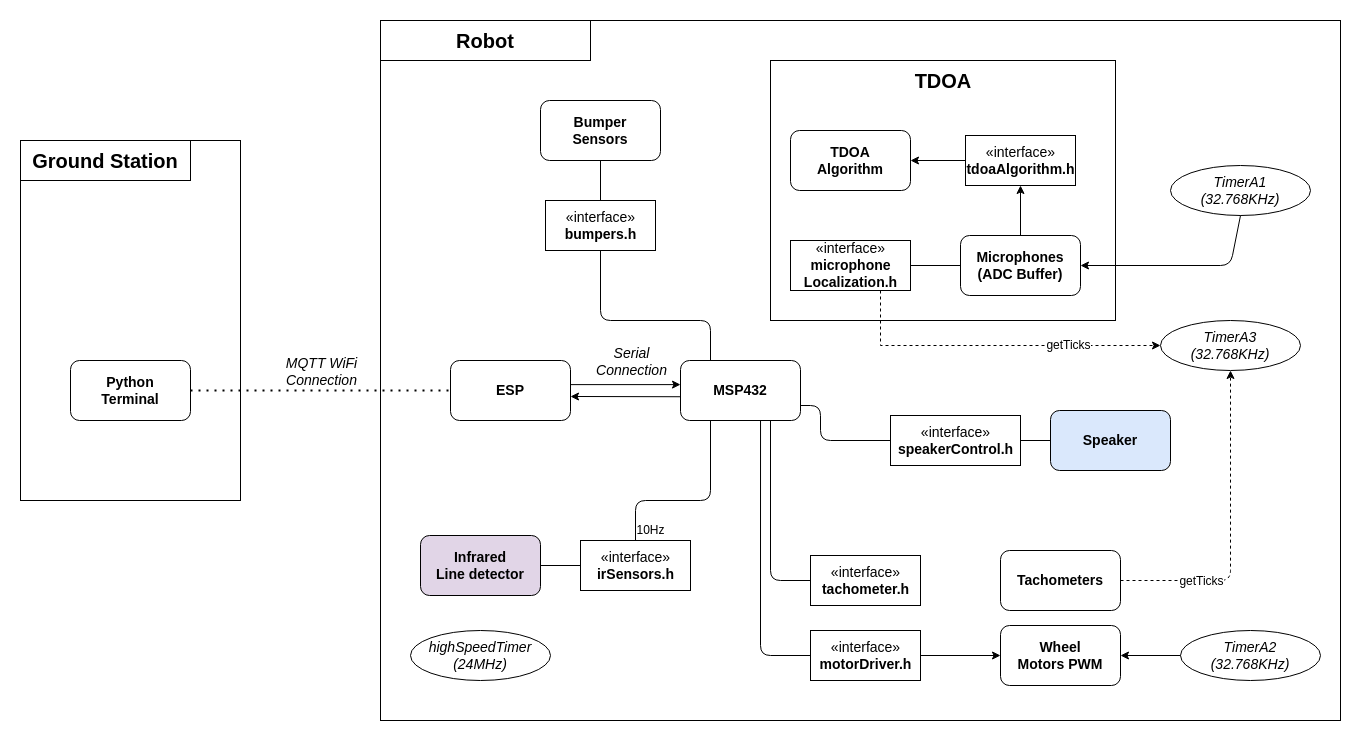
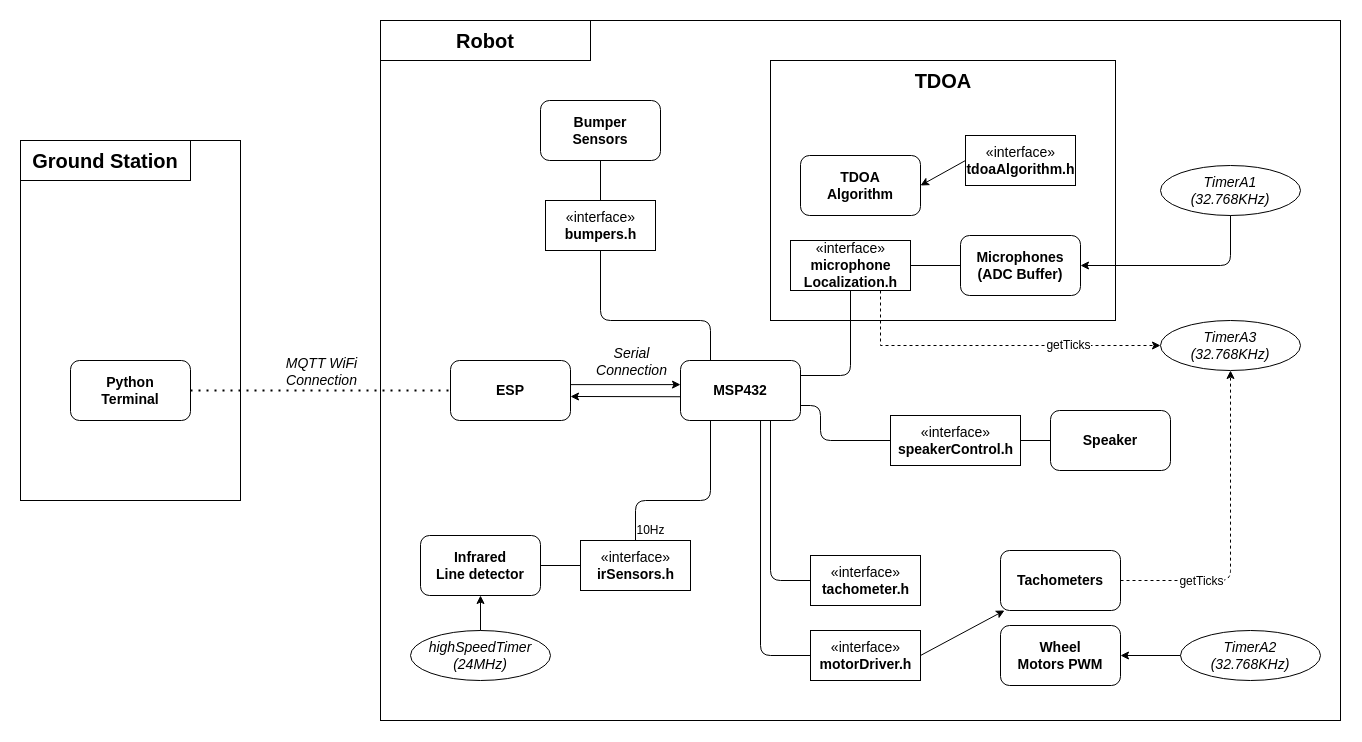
  <mxCell id="0" />
  <mxCell id="1" parent="0" />
  <mxCell id="2" value="" style="rounded=0;whiteSpace=wrap;html=1;fontSize=14;fillColor=none;" parent="1" vertex="1"><mxGeometry x="380" y="20" width="960" height="700" as="geometry" /></mxCell>
  <mxCell id="3" value="" style="rounded=0;whiteSpace=wrap;html=1;fontSize=14;fillColor=none;" parent="1" vertex="1"><mxGeometry x="770" y="60" width="345" height="260" as="geometry" /></mxCell>
  <mxCell id="4" value="" style="rounded=0;whiteSpace=wrap;html=1;fontSize=14;fillColor=none;" parent="1" vertex="1"><mxGeometry x="20" y="140" width="220" height="360" as="geometry" /></mxCell>
  <mxCell id="5" value="&lt;font style=&quot;font-size: 20px&quot;&gt;&lt;b&gt;Ground Station&lt;/b&gt;&lt;/font&gt;" style="text;html=1;fillColor=none;align=center;verticalAlign=middle;whiteSpace=wrap;rounded=0;strokeColor=#000000;" parent="1" vertex="1"><mxGeometry x="20" y="140" width="170" height="40" as="geometry" /></mxCell>
  <mxCell id="6" value="&lt;span style=&quot;font-size: 14px;&quot;&gt;Python&lt;/span&gt;&lt;br style=&quot;font-size: 14px;&quot;&gt;&lt;span style=&quot;font-size: 14px;&quot;&gt;Terminal&lt;/span&gt;" style="rounded=1;whiteSpace=wrap;html=1;fontSize=14;fontStyle=1" parent="1" vertex="1"><mxGeometry x="70" y="360" width="120" height="60" as="geometry" /></mxCell>
  <mxCell id="7" value="ESP" style="rounded=1;whiteSpace=wrap;html=1;fontSize=14;fontStyle=1" parent="1" vertex="1"><mxGeometry x="450" y="360" width="120" height="60" as="geometry" /></mxCell>
  <mxCell id="8" value="Bumper&lt;br style=&quot;font-size: 14px;&quot;&gt;Sensors" style="rounded=1;whiteSpace=wrap;html=1;fontSize=14;fontStyle=1" parent="1" vertex="1"><mxGeometry x="540" y="100" width="120" height="60" as="geometry" /></mxCell>
  <mxCell id="9" value="MSP432" style="rounded=1;whiteSpace=wrap;html=1;fontSize=14;fontStyle=1" parent="1" vertex="1"><mxGeometry x="680" y="360" width="120" height="60" as="geometry" /></mxCell>
- <mxCell id="10" value="Speaker" style="rounded=1;whiteSpace=wrap;html=1;fontSize=14;fontStyle=1;fillColor=#dae8fc;" parent="1" vertex="1"><mxGeometry x="1050" y="410" width="120" height="60" as="geometry" /></mxCell>
+ <mxCell id="10" value="Speaker" style="rounded=1;whiteSpace=wrap;html=1;fontSize=14;fontStyle=1" parent="1" vertex="1"><mxGeometry x="1050" y="410" width="120" height="60" as="geometry" /></mxCell>
  <mxCell id="11" value="Microphones&lt;br&gt;(ADC Buffer)" style="rounded=1;whiteSpace=wrap;html=1;fontSize=14;fontStyle=1" parent="1" vertex="1"><mxGeometry x="960" y="235" width="120" height="60" as="geometry" /></mxCell>
- <mxCell id="12" value="Infrared&lt;br style=&quot;font-size: 14px&quot;&gt;Line detector" style="rounded=1;whiteSpace=wrap;html=1;fontSize=14;fontStyle=1;fillColor=#e1d5e7;" parent="1" vertex="1"><mxGeometry x="420" y="535" width="120" height="60" as="geometry" /></mxCell>
+ <mxCell id="12" value="Infrared&lt;br style=&quot;font-size: 14px&quot;&gt;Line detector" style="rounded=1;whiteSpace=wrap;html=1;fontSize=14;fontStyle=1" parent="1" vertex="1"><mxGeometry x="420" y="535" width="120" height="60" as="geometry" /></mxCell>
  <mxCell id="13" value="" style="endArrow=none;html=1;exitX=0;exitY=0.5;exitDx=0;exitDy=0;entryX=1;entryY=0.75;entryDx=0;entryDy=0;" parent="1" source="23" target="9" edge="1"><mxGeometry width="50" height="50" relative="1" as="geometry"><mxPoint x="750" y="490" as="sourcePoint" /><mxPoint x="750" y="430" as="targetPoint" /><Array as="points"><mxPoint x="820" y="440" /><mxPoint x="820" y="405" /></Array></mxGeometry></mxCell>
  <mxCell id="14" value="" style="endArrow=none;dashed=1;html=1;dashPattern=1 3;strokeWidth=2;exitX=1;exitY=0.5;exitDx=0;exitDy=0;entryX=0;entryY=0.5;entryDx=0;entryDy=0;" parent="1" source="6" target="7" edge="1"><mxGeometry width="50" height="50" relative="1" as="geometry"><mxPoint x="680" y="470" as="sourcePoint" /><mxPoint x="730" y="420" as="targetPoint" /></mxGeometry></mxCell>
  <mxCell id="15" value="MQTT WiFi&lt;br style=&quot;font-size: 14px&quot;&gt;Connection" style="edgeLabel;html=1;align=center;verticalAlign=middle;resizable=0;points=[];fontSize=14;fontStyle=2" parent="14" vertex="1" connectable="0"><mxGeometry x="0.3" y="3" relative="1" as="geometry"><mxPoint x="-39" y="-17" as="offset" /></mxGeometry></mxCell>
  <mxCell id="16" value="&lt;font style=&quot;font-size: 20px&quot;&gt;&lt;b&gt;Robot&lt;/b&gt;&lt;/font&gt;" style="text;html=1;align=center;verticalAlign=middle;whiteSpace=wrap;rounded=0;strokeColor=#000000;" parent="1" vertex="1"><mxGeometry x="380" y="20" width="210" height="40" as="geometry" /></mxCell>
  <mxCell id="17" value="«interface»&lt;br style=&quot;font-size: 14px;&quot;&gt;&lt;b style=&quot;font-size: 14px;&quot;&gt;irSensors.h&lt;/b&gt;" style="html=1;fontSize=14;" parent="1" vertex="1"><mxGeometry x="580" y="540" width="110" height="50" as="geometry" /></mxCell>
  <mxCell id="18" value="" style="endArrow=none;html=1;exitX=0.5;exitY=0;exitDx=0;exitDy=0;entryX=0.25;entryY=1;entryDx=0;entryDy=0;" parent="1" source="17" target="9" edge="1"><mxGeometry width="50" height="50" relative="1" as="geometry"><mxPoint x="740" y="410" as="sourcePoint" /><mxPoint x="700" y="460" as="targetPoint" /><Array as="points"><mxPoint x="635" y="500" /><mxPoint x="710" y="500" /></Array></mxGeometry></mxCell>
  <mxCell id="19" value="" style="endArrow=none;html=1;exitX=1;exitY=0.5;exitDx=0;exitDy=0;entryX=0;entryY=0.5;entryDx=0;entryDy=0;" parent="1" source="12" target="17" edge="1"><mxGeometry width="50" height="50" relative="1" as="geometry"><mxPoint x="750" y="420" as="sourcePoint" /><mxPoint x="750" y="380" as="targetPoint" /></mxGeometry></mxCell>
  <mxCell id="20" value="" style="endArrow=classic;html=1;fontSize=14;exitX=1.002;exitY=0.402;exitDx=0;exitDy=0;exitPerimeter=0;entryX=0;entryY=0.402;entryDx=0;entryDy=0;entryPerimeter=0;" parent="1" source="7" target="9" edge="1"><mxGeometry width="50" height="50" relative="1" as="geometry"><mxPoint x="600" y="370" as="sourcePoint" /><mxPoint x="679" y="387" as="targetPoint" /></mxGeometry></mxCell>
  <mxCell id="21" value="Serial &lt;br&gt;Connection" style="edgeLabel;html=1;align=center;verticalAlign=middle;resizable=0;points=[];fontSize=14;fontStyle=2" parent="20" vertex="1" connectable="0"><mxGeometry x="0.417" relative="1" as="geometry"><mxPoint x="-18.24" y="-24.12" as="offset" /></mxGeometry></mxCell>
  <mxCell id="22" value="" style="endArrow=classic;html=1;fontSize=14;exitX=-0.003;exitY=0.604;exitDx=0;exitDy=0;exitPerimeter=0;" parent="1" source="9" edge="1"><mxGeometry width="50" height="50" relative="1" as="geometry"><mxPoint x="580" y="385" as="sourcePoint" /><mxPoint x="570" y="396" as="targetPoint" /></mxGeometry></mxCell>
  <mxCell id="23" value="«interface»&lt;br style=&quot;font-size: 14px&quot;&gt;&lt;b style=&quot;font-size: 14px&quot;&gt;speakerControl.h&lt;br&gt;&lt;/b&gt;" style="html=1;fontSize=14;" parent="1" vertex="1"><mxGeometry x="890" y="415" width="130" height="50" as="geometry" /></mxCell>
  <mxCell id="24" value="" style="endArrow=none;html=1;exitX=0;exitY=0.5;exitDx=0;exitDy=0;entryX=1;entryY=0.5;entryDx=0;entryDy=0;" parent="1" source="10" target="23" edge="1"><mxGeometry width="50" height="50" relative="1" as="geometry"><mxPoint x="750" y="490" as="sourcePoint" /><mxPoint x="750" y="430" as="targetPoint" /></mxGeometry></mxCell>
  <mxCell id="25" value="«interface»&lt;br style=&quot;font-size: 14px&quot;&gt;&lt;b style=&quot;font-size: 14px&quot;&gt;bumpers.h&lt;/b&gt;" style="html=1;fontSize=14;" parent="1" vertex="1"><mxGeometry x="545" y="200" width="110" height="50" as="geometry" /></mxCell>
  <mxCell id="26" value="" style="endArrow=none;html=1;exitX=0.25;exitY=0;exitDx=0;exitDy=0;entryX=0.5;entryY=1;entryDx=0;entryDy=0;" parent="1" source="9" target="25" edge="1"><mxGeometry width="50" height="50" relative="1" as="geometry"><mxPoint x="750" y="490" as="sourcePoint" /><mxPoint x="750" y="430" as="targetPoint" /><Array as="points"><mxPoint x="710" y="320" /><mxPoint x="600" y="320" /></Array></mxGeometry></mxCell>
  <mxCell id="27" value="" style="endArrow=none;html=1;entryX=0.5;entryY=1;entryDx=0;entryDy=0;exitX=0.5;exitY=0;exitDx=0;exitDy=0;" parent="1" source="25" target="8" edge="1"><mxGeometry width="50" height="50" relative="1" as="geometry"><mxPoint x="685" y="200" as="sourcePoint" /><mxPoint x="675" y="280" as="targetPoint" /></mxGeometry></mxCell>
  <mxCell id="28" value="Wheel&lt;br&gt;Motors PWM" style="rounded=1;whiteSpace=wrap;html=1;fontSize=14;fontStyle=1" parent="1" vertex="1"><mxGeometry x="1000" y="625" width="120" height="60" as="geometry" /></mxCell>
- <mxCell id="29" value="TDOA&lt;br&gt;Algorithm" style="rounded=1;whiteSpace=wrap;html=1;fontSize=14;fontStyle=1" parent="1" vertex="1"><mxGeometry x="790" y="130" width="120" height="60" as="geometry" /></mxCell>
+ <mxCell id="29" value="TDOA&lt;br&gt;Algorithm" style="rounded=1;whiteSpace=wrap;html=1;fontSize=14;fontStyle=1" parent="1" vertex="1"><mxGeometry x="800" y="155" width="120" height="60" as="geometry" /></mxCell>
  <mxCell id="30" style="edgeStyle=orthogonalEdgeStyle;rounded=0;orthogonalLoop=1;jettySize=auto;html=1;exitX=0.75;exitY=1;exitDx=0;exitDy=0;entryX=0;entryY=0.5;entryDx=0;entryDy=0;dashed=1;" parent="1" source="32" target="51" edge="1"><mxGeometry relative="1" as="geometry" /></mxCell>
  <mxCell id="31" value="getTicks" style="text;html=1;align=center;verticalAlign=middle;resizable=0;points=[];labelBackgroundColor=#ffffff;" parent="30" vertex="1" connectable="0"><mxGeometry x="0.445" y="1" relative="1" as="geometry"><mxPoint as="offset" /></mxGeometry></mxCell>
  <mxCell id="32" value="«interface»&lt;br style=&quot;font-size: 14px&quot;&gt;&lt;b style=&quot;font-size: 14px&quot;&gt;microphone&lt;br&gt;Localization.h&lt;/b&gt;" style="html=1;fontSize=14;" parent="1" vertex="1"><mxGeometry x="790" y="240" width="120" height="50" as="geometry" /></mxCell>
  <mxCell id="33" value="&lt;span style=&quot;font-size: 20px&quot;&gt;&lt;b&gt;TDOA&lt;/b&gt;&lt;/span&gt;" style="text;html=1;strokeColor=none;fillColor=none;align=center;verticalAlign=middle;whiteSpace=wrap;rounded=0;" parent="1" vertex="1"><mxGeometry x="837.5" y="60" width="210" height="40" as="geometry" /></mxCell>
  <mxCell id="34" value="Tachometers" style="rounded=1;whiteSpace=wrap;html=1;fontSize=14;fontStyle=1" parent="1" vertex="1"><mxGeometry x="1000" y="550" width="120" height="60" as="geometry" /></mxCell>
  <mxCell id="35" value="«interface»&lt;br style=&quot;font-size: 14px&quot;&gt;&lt;b style=&quot;font-size: 14px&quot;&gt;tachometer.h&lt;/b&gt;" style="html=1;fontSize=14;" parent="1" vertex="1"><mxGeometry x="810" y="555" width="110" height="50" as="geometry" /></mxCell>
  <mxCell id="36" value="«interface»&lt;br style=&quot;font-size: 14px&quot;&gt;&lt;b style=&quot;font-size: 14px&quot;&gt;tdoaAlgorithm.h&lt;/b&gt;" style="html=1;fontSize=14;" parent="1" vertex="1"><mxGeometry x="965" y="135" width="110" height="50" as="geometry" /></mxCell>
+ <mxCell id="37" value="" style="endArrow=none;html=1;exitX=1;exitY=0.25;exitDx=0;exitDy=0;" parent="1" source="9" target="32" edge="1"><mxGeometry width="50" height="50" relative="1" as="geometry"><mxPoint x="990" y="325" as="sourcePoint" /><mxPoint x="1020" y="325" as="targetPoint" /><Array as="points"><mxPoint x="850" y="375" /></Array></mxGeometry></mxCell>
  <mxCell id="38" value="«interface»&lt;br&gt;&lt;b&gt;motorDriver.h&lt;/b&gt;" style="html=1;fontSize=14;" parent="1" vertex="1"><mxGeometry x="810" y="630" width="110" height="50" as="geometry" /></mxCell>
- <mxCell id="39" value="" style="endArrow=classic;html=1;exitX=1;exitY=0.5;exitDx=0;exitDy=0;entryX=0;entryY=0.5;entryDx=0;entryDy=0;endFill=1;" parent="1" source="38" target="28" edge="1"><mxGeometry width="50" height="50" relative="1" as="geometry"><mxPoint x="930" y="590" as="sourcePoint" /><mxPoint x="1010" y="590" as="targetPoint" /></mxGeometry></mxCell>
+ <mxCell id="39" value="" style="endArrow=classic;html=1;exitX=1;exitY=0.5;exitDx=0;exitDy=0;endFill=1;" parent="1" source="38" target="34" edge="1"><mxGeometry width="50" height="50" relative="1" as="geometry"><mxPoint x="930" y="590" as="sourcePoint" /><mxPoint x="1010" y="590" as="targetPoint" /></mxGeometry></mxCell>
  <mxCell id="40" value="" style="endArrow=none;html=1;exitX=0;exitY=0.5;exitDx=0;exitDy=0;entryX=0.75;entryY=1;entryDx=0;entryDy=0;" parent="1" source="35" target="9" edge="1"><mxGeometry width="50" height="50" relative="1" as="geometry"><mxPoint x="930" y="645" as="sourcePoint" /><mxPoint x="1010" y="645" as="targetPoint" /><Array as="points"><mxPoint x="770" y="580" /></Array></mxGeometry></mxCell>
  <mxCell id="41" value="" style="endArrow=none;html=1;exitX=0;exitY=0.5;exitDx=0;exitDy=0;entryX=0.667;entryY=1;entryDx=0;entryDy=0;entryPerimeter=0;" parent="1" source="38" target="9" edge="1"><mxGeometry width="50" height="50" relative="1" as="geometry"><mxPoint x="940" y="655" as="sourcePoint" /><mxPoint x="1020" y="655" as="targetPoint" /><Array as="points"><mxPoint x="760" y="655" /></Array></mxGeometry></mxCell>
  <mxCell id="42" value="highSpeedTimer&lt;br&gt;(24MHz)" style="ellipse;whiteSpace=wrap;html=1;fillColor=none;fontSize=14;fontStyle=2" parent="1" vertex="1"><mxGeometry x="410" y="630" width="140" height="50" as="geometry" /></mxCell>
- <mxCell id="44" value="TimerA1&lt;br&gt;(32.768KHz)" style="ellipse;whiteSpace=wrap;html=1;fillColor=none;fontSize=14;fontStyle=2" parent="1" vertex="1"><mxGeometry x="1170" y="165" width="140" height="50" as="geometry" /></mxCell>
+ <mxCell id="43" value="" style="endArrow=none;html=1;fontSize=14;exitX=0.5;exitY=1;exitDx=0;exitDy=0;entryX=0.5;entryY=0;entryDx=0;entryDy=0;startArrow=classic;startFill=1;endFill=0;" parent="1" source="12" target="42" edge="1"><mxGeometry width="50" height="50" relative="1" as="geometry"><mxPoint x="840" y="450" as="sourcePoint" /><mxPoint x="890" y="400" as="targetPoint" /></mxGeometry></mxCell>
+ <mxCell id="44" value="TimerA1&lt;br&gt;(32.768KHz)" style="ellipse;whiteSpace=wrap;html=1;fillColor=none;fontSize=14;fontStyle=2" parent="1" vertex="1"><mxGeometry x="1160" y="165" width="140" height="50" as="geometry" /></mxCell>
  <mxCell id="45" value="" style="endArrow=none;html=1;fontSize=14;exitX=1;exitY=0.5;exitDx=0;exitDy=0;entryX=0.5;entryY=1;entryDx=0;entryDy=0;startArrow=classic;startFill=1;endFill=0;" parent="1" source="11" target="44" edge="1"><mxGeometry width="50" height="50" relative="1" as="geometry"><mxPoint x="1040" y="550" as="sourcePoint" /><mxPoint x="1140" y="265" as="targetPoint" /><Array as="points"><mxPoint x="1230" y="265" /></Array></mxGeometry></mxCell>
  <mxCell id="46" value="" style="endArrow=none;html=1;exitX=0;exitY=0.5;exitDx=0;exitDy=0;entryX=1;entryY=0.5;entryDx=0;entryDy=0;" parent="1" source="11" target="32" edge="1"><mxGeometry width="50" height="50" relative="1" as="geometry"><mxPoint x="970" y="410" as="sourcePoint" /><mxPoint x="940" y="410" as="targetPoint" /></mxGeometry></mxCell>
- <mxCell id="47" value="" style="endArrow=none;html=1;exitX=0.5;exitY=1;exitDx=0;exitDy=0;entryX=0.5;entryY=0;entryDx=0;entryDy=0;startArrow=classic;startFill=1;" parent="1" source="36" target="11" edge="1"><mxGeometry width="50" height="50" relative="1" as="geometry"><mxPoint x="970" y="275" as="sourcePoint" /><mxPoint x="920" y="275" as="targetPoint" /></mxGeometry></mxCell>
  <mxCell id="48" value="" style="endArrow=classic;html=1;exitX=0;exitY=0.5;exitDx=0;exitDy=0;entryX=1;entryY=0.5;entryDx=0;entryDy=0;endFill=1;" parent="1" source="36" target="29" edge="1"><mxGeometry width="50" height="50" relative="1" as="geometry"><mxPoint x="980" y="285" as="sourcePoint" /><mxPoint x="930" y="285" as="targetPoint" /></mxGeometry></mxCell>
  <mxCell id="49" value="TimerA2&lt;br&gt;(32.768KHz)" style="ellipse;whiteSpace=wrap;html=1;fillColor=none;fontSize=14;fontStyle=2" parent="1" vertex="1"><mxGeometry x="1180" y="630" width="140" height="50" as="geometry" /></mxCell>
  <mxCell id="50" value="" style="endArrow=none;html=1;fontSize=14;exitX=1;exitY=0.5;exitDx=0;exitDy=0;entryX=0;entryY=0.5;entryDx=0;entryDy=0;startArrow=classic;startFill=1;endFill=0;" parent="1" source="28" target="49" edge="1"><mxGeometry width="50" height="50" relative="1" as="geometry"><mxPoint x="1130" y="605" as="sourcePoint" /><mxPoint x="1190" y="605" as="targetPoint" /><Array as="points" /></mxGeometry></mxCell>
  <mxCell id="51" value="TimerA3&lt;br&gt;(32.768KHz)" style="ellipse;whiteSpace=wrap;html=1;fillColor=none;fontSize=14;fontStyle=2" parent="1" vertex="1"><mxGeometry x="1160" y="320" width="140" height="50" as="geometry" /></mxCell>
  <mxCell id="52" value="" style="endArrow=classic;html=1;fontSize=14;dashed=1;exitX=1;exitY=0.5;exitDx=0;exitDy=0;entryX=0.5;entryY=1;entryDx=0;entryDy=0;" parent="1" source="34" target="51" edge="1"><mxGeometry width="50" height="50" relative="1" as="geometry"><mxPoint x="1130" y="665" as="sourcePoint" /><mxPoint x="1190" y="665" as="targetPoint" /><Array as="points"><mxPoint x="1230" y="580" /></Array></mxGeometry></mxCell>
  <mxCell id="53" value="getTicks" style="text;html=1;align=center;verticalAlign=middle;resizable=0;points=[];labelBackgroundColor=#ffffff;" parent="1" vertex="1" connectable="0"><mxGeometry x="1200" y="580" as="geometry"><mxPoint as="offset" /></mxGeometry></mxCell>
  <mxCell id="54" value="10Hz" style="text;html=1;align=center;verticalAlign=middle;resizable=0;points=[];autosize=1;" parent="1" vertex="1"><mxGeometry x="630" y="520" width="40" height="20" as="geometry" /></mxCell>
